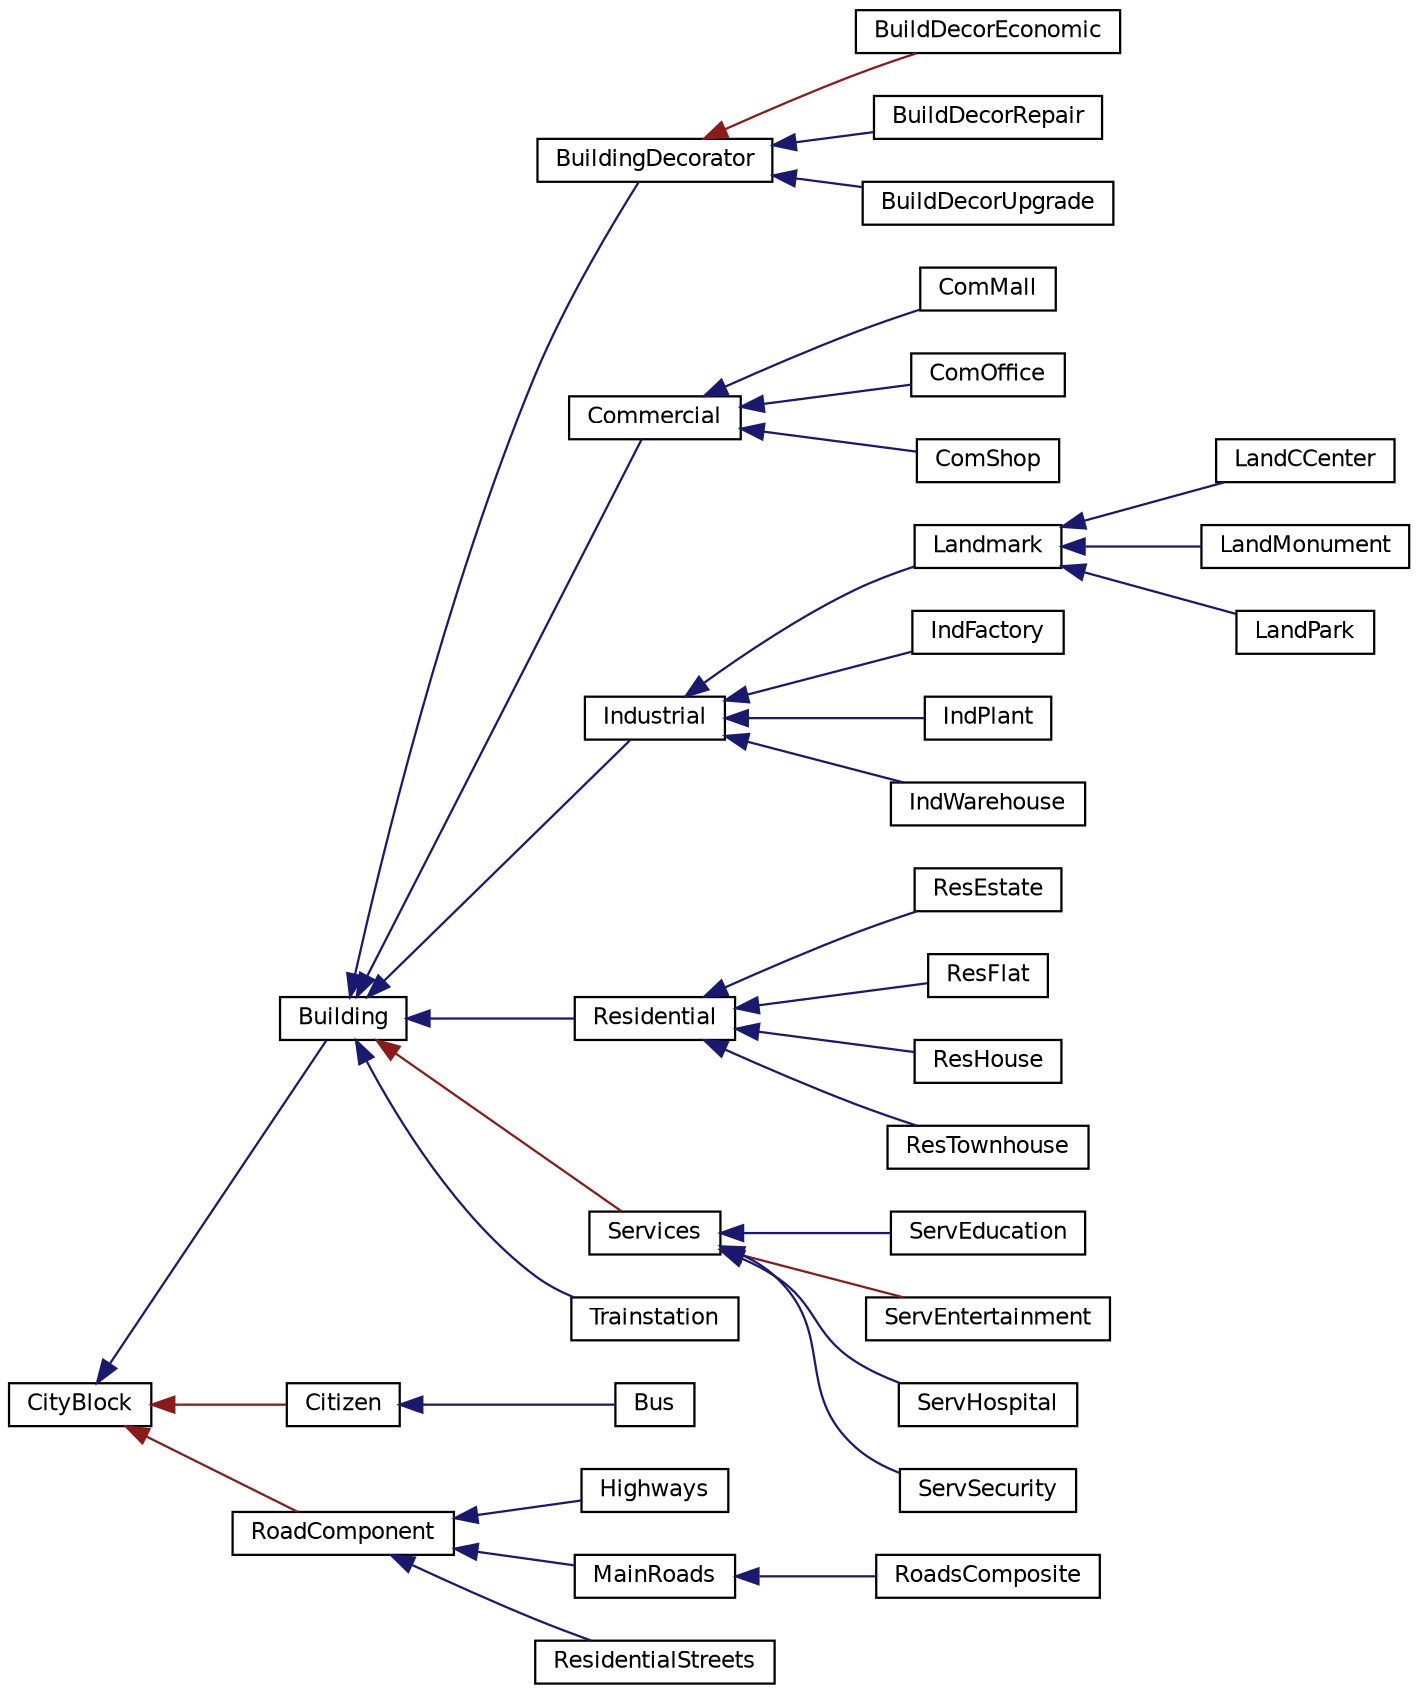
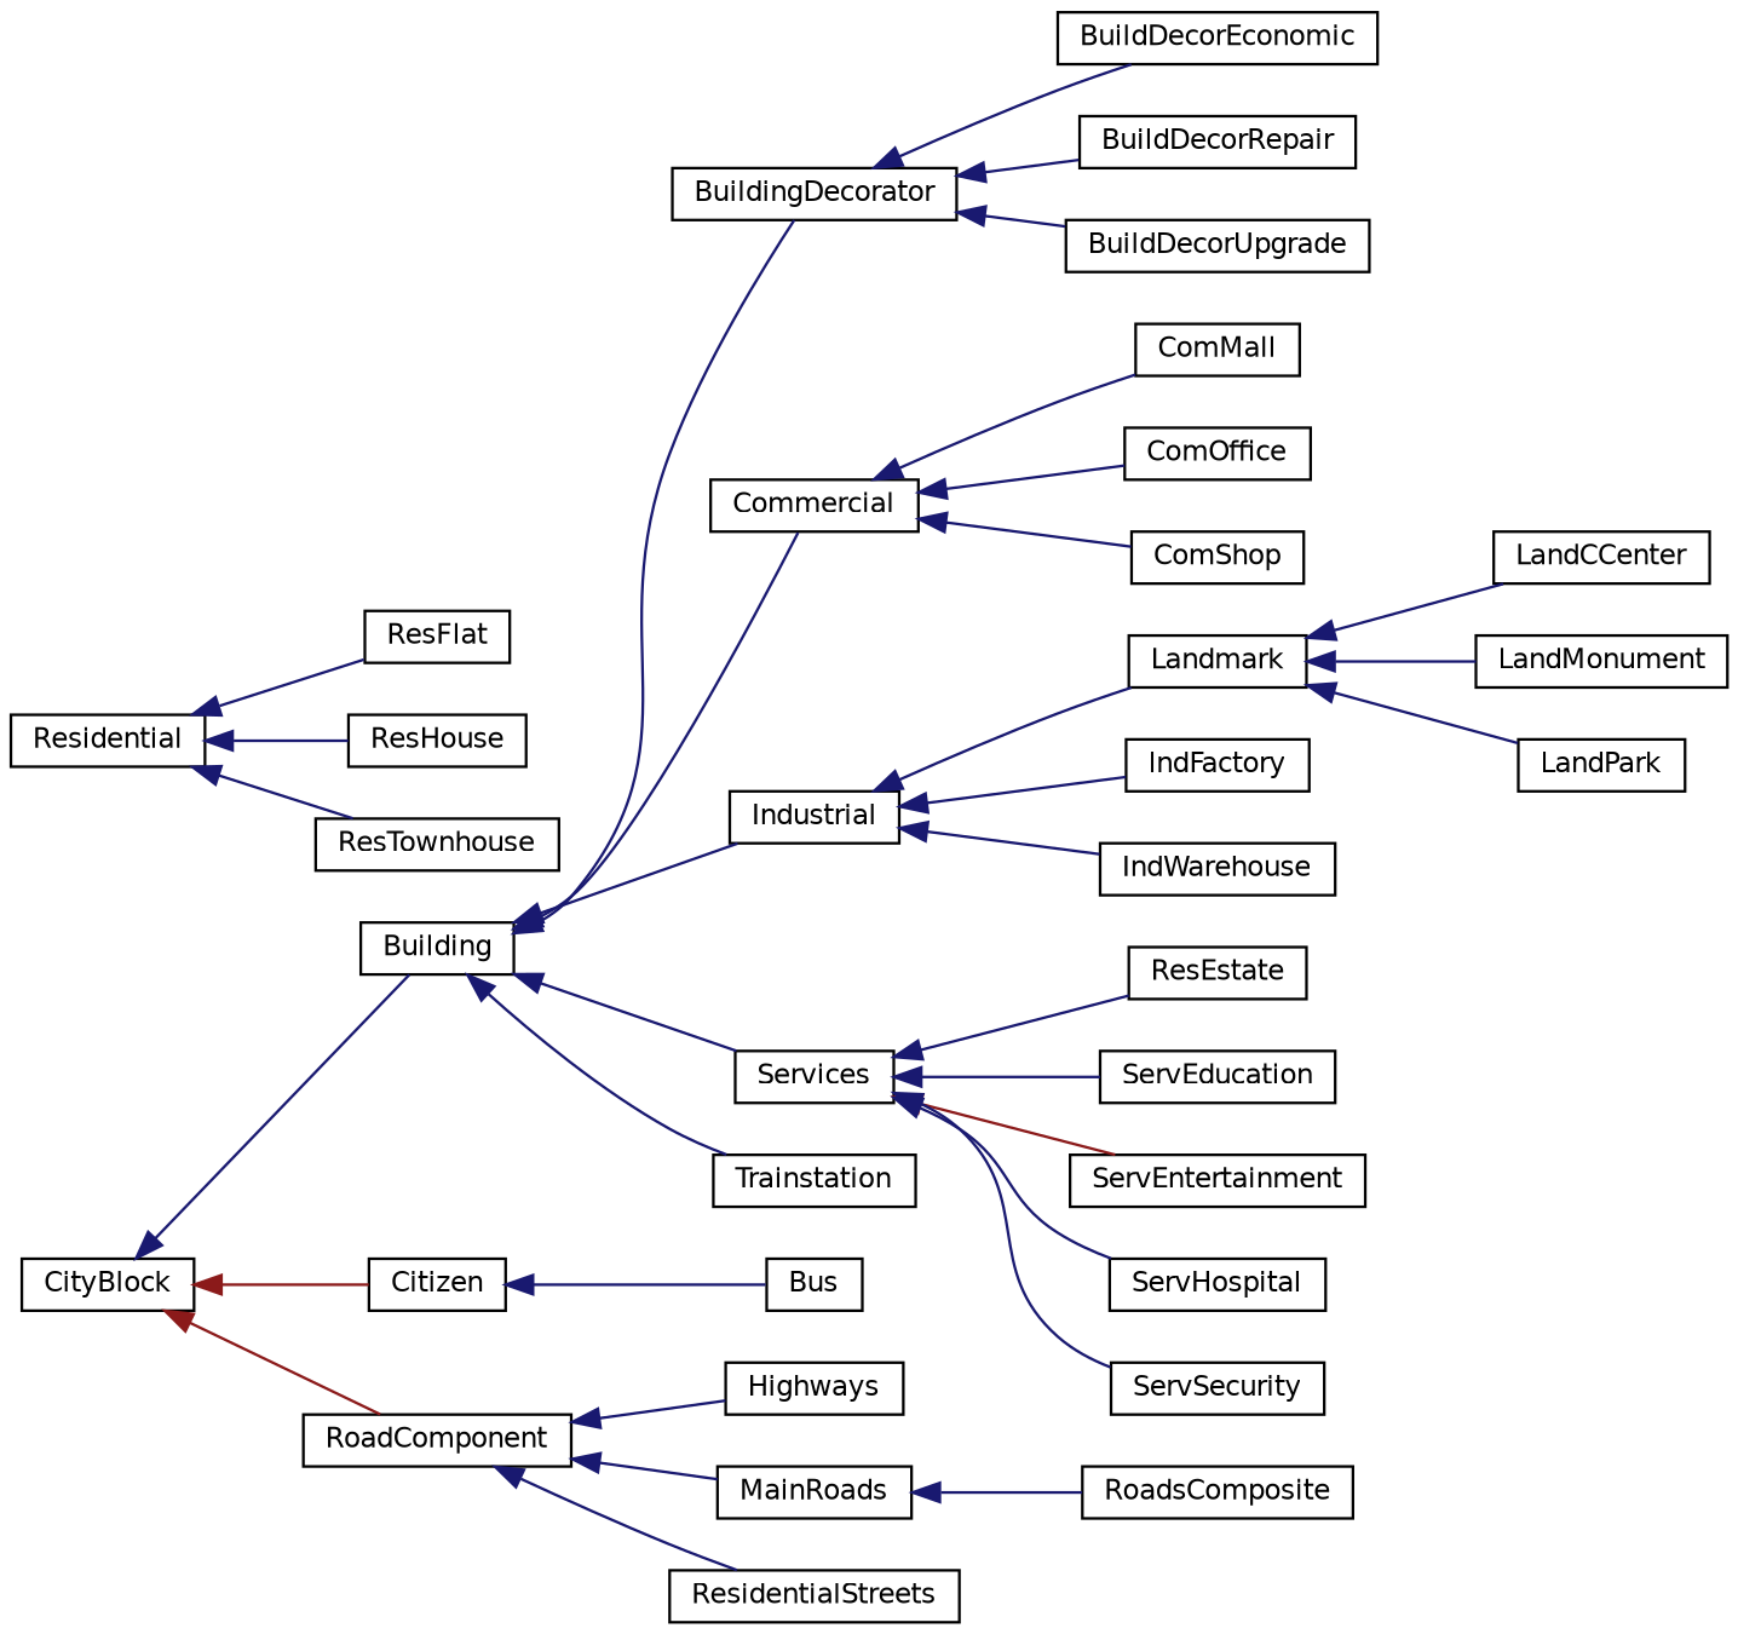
  digraph {
    rankdir=LR
    node [color=black fillcolor=white fontname=Helvetica fontsize=10 shape=record style=filled]
    edge [color=midnightblue dir=back fontname=Helvetica fontsize=10 labelfontname=Helvetica labelfontsize=10 style=solid]
    n1 [height=0.2 label=CityBlock width=0.4]
    n2 [height=0.2 label=Building width=0.4]
    n3 [height=0.2 label=Citizen width=0.4]
    n4 [height=0.2 label=RoadComponent width=0.4]
    n5 [height=0.2 label=BuildingDecorator width=0.4]
    n6 [height=0.2 label=Commercial width=0.4]
    n7 [height=0.2 label=Industrial width=0.4]
    n8 [height=0.2 label=Residential width=0.4]
    n9 [height=0.2 label=Services width=0.4]
    n10 [height=0.2 label=Trainstation width=0.4]
    n11 [height=0.2 label=Bus width=0.4]
    n12 [height=0.2 label=Highways width=0.4]
    n13 [height=0.2 label=MainRoads width=0.4]
    n14 [height=0.2 label=ResidentialStreets width=0.4]
    n15 [height=0.2 label=BuildDecorEconomic width=0.4]
    n16 [height=0.2 label=BuildDecorRepair width=0.4]
    n17 [height=0.2 label=BuildDecorUpgrade width=0.4]
    n18 [height=0.2 label=ComMall width=0.4]
    n19 [height=0.2 label=ComOffice width=0.4]
    n20 [height=0.2 label=ComShop width=0.4]
    n21 [height=0.2 label=Landmark width=0.4]
    n22 [height=0.2 label=IndFactory width=0.4]
-   n23 [height=0.2 label=IndPlant width=0.4]
    n24 [height=0.2 label=IndWarehouse width=0.4]
    n25 [height=0.2 label=LandCCenter width=0.4]
    n26 [height=0.2 label=LandMonument width=0.4]
    n27 [height=0.2 label=LandPark width=0.4]
    n28 [height=0.2 label=ResEstate width=0.4]
    n29 [height=0.2 label=ResFlat width=0.4]
    n30 [height=0.2 label=ResHouse width=0.4]
    n31 [height=0.2 label=ResTownhouse width=0.4]
    n32 [height=0.2 label=ServEducation width=0.4]
    n33 [height=0.2 label=ServEntertainment width=0.4]
    n34 [height=0.2 label=ServHospital width=0.4]
    n35 [height=0.2 label=ServSecurity width=0.4]
    n36 [height=0.2 label=RoadsComposite width=0.4]
    n1 -> n2
    n1 -> n3 [color=firebrick4]
    n1 -> n4 [color=firebrick4]
    n2 -> n5
    n2 -> n6
    n2 -> n7
-   n2 -> n8
-   n2 -> n9 [color=firebrick4]
+   n2 -> n9
    n2 -> n10
    n3 -> n11
    n4 -> n12
    n4 -> n13
    n4 -> n14
-   n5 -> n15 [color=firebrick4]
+   n5 -> n15
    n5 -> n16
    n5 -> n17
    n6 -> n18
    n6 -> n19
    n6 -> n20
    n7 -> n21
    n7 -> n22
-   n7 -> n23
    n7 -> n24
-   n8 -> n28
+   n9 -> n28
    n8 -> n29
    n8 -> n30
    n8 -> n31
    n9 -> n32
    n9 -> n33 [color=firebrick4]
    n9 -> n34
    n9 -> n35
    n13 -> n36
    n21 -> n25
    n21 -> n26
    n21 -> n27
  }
